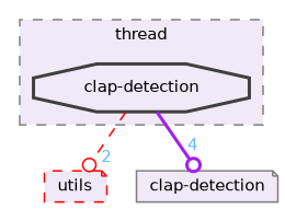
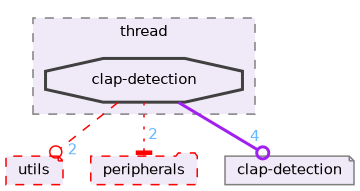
  digraph {
    compound=true
    node [color=red fillcolor="#f0e9f7" fontname=Helvetica fontsize=10 shape=note style="filled,dashed"]
    edge [color=red fontcolor=steelblue1 fontname=Helvetica fontsize=10 headlabel=2 labeldistance=1.5 labelfontname=Helvetica labelfontsize=10 arrowhead=odot]
    n1 [color=grey25 height=0.2 label="clap-detection" shape=octagon style="filled,bold" width=0.4]
    n2 [height=0.2 label=utils width=0.4]
+   n3 [height=0.2 label=peripherals shape=folder width=0.4]
    n4 [color=grey50 height=0.2 label="clap-detection" style=filled width=0.4]
    subgraph cluster_1 {
      bgcolor="#f0e9f7"
      fontname=Helvetica
      fontsize=10
      label=thread
      pencolor=grey50
      style="filled,dashed"
      n1
    }
    n1 -> n2 [style=dashed]
+   n1 -> n3 [style=dotted arrowhead=tee]
    n1 -> n4 [color=purple headlabel=4 style=bold]
  }
